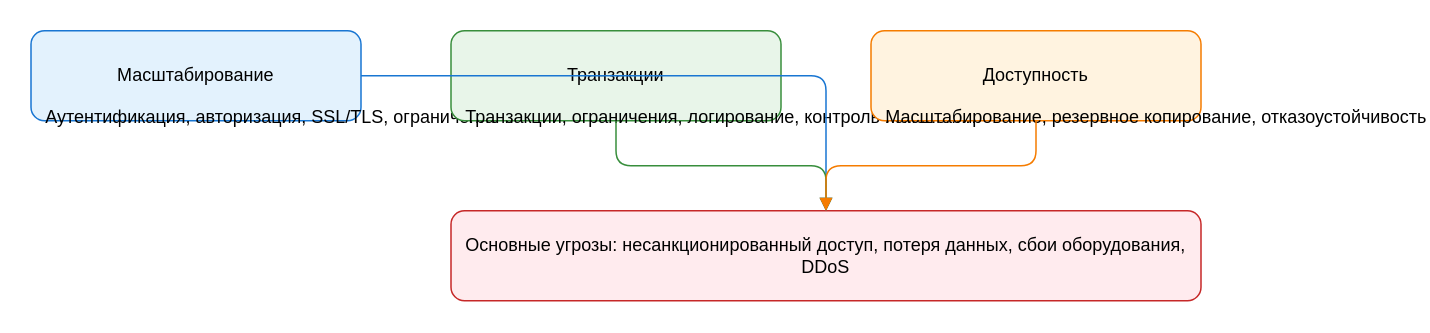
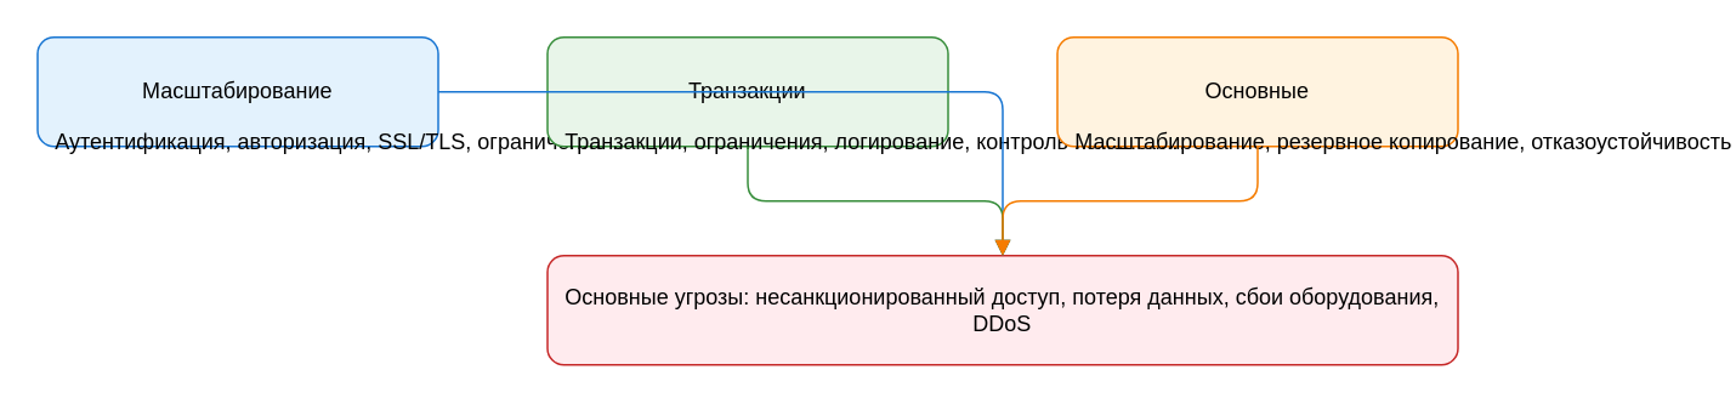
  <mxCell id="0" />
  <mxCell id="1" parent="0" />
  <mxCell id="2" value="Масштабирование" style="rounded=1;whiteSpace=wrap;html=1;fillColor=#E3F2FD;strokeColor=#1976D2;" vertex="1" parent="1"><mxGeometry x="20" y="20" width="220" height="60" as="geometry" /></mxCell>
  <mxCell id="3" value="Аутентификация, авторизация, SSL/TLS, ограничение IP" style="text;strokeColor=none;fillColor=none;align=left;verticalAlign=top;spacingLeft=8;spacingTop=4;" vertex="1" parent="2"><mxGeometry y="40" width="220" height="20" as="geometry" /></mxCell>
  <mxCell id="4" value="Транзакции" style="rounded=1;whiteSpace=wrap;html=1;fillColor=#E8F5E9;strokeColor=#388E3C;" vertex="1" parent="1"><mxGeometry x="300" y="20" width="220" height="60" as="geometry" /></mxCell>
  <mxCell id="5" value="Транзакции, ограничения, логирование, контроль изменений" style="text;strokeColor=none;fillColor=none;align=left;verticalAlign=top;spacingLeft=8;spacingTop=4;" vertex="1" parent="4"><mxGeometry y="40" width="220" height="20" as="geometry" /></mxCell>
- <mxCell id="6" value="Доступность" style="rounded=1;whiteSpace=wrap;html=1;fillColor=#FFF3E0;strokeColor=#F57C00;" vertex="1" parent="1"><mxGeometry x="580" y="20" width="220" height="60" as="geometry" /></mxCell>
+ <mxCell id="6" value="Основные" style="rounded=1;whiteSpace=wrap;html=1;fillColor=#FFF3E0;strokeColor=#F57C00;" vertex="1" parent="1"><mxGeometry x="580" y="20" width="220" height="60" as="geometry" /></mxCell>
  <mxCell id="7" value="Масштабирование, резервное копирование, отказоустойчивость" style="text;strokeColor=none;fillColor=none;align=left;verticalAlign=top;spacingLeft=8;spacingTop=4;" vertex="1" parent="6"><mxGeometry y="40" width="220" height="20" as="geometry" /></mxCell>
  <mxCell id="8" value="Основные угрозы: несанкционированный доступ, потеря данных, сбои оборудования, DDoS" style="rounded=1;whiteSpace=wrap;html=1;fillColor=#FFEBEE;strokeColor=#C62828;" vertex="1" parent="1"><mxGeometry x="300" y="140" width="500" height="60" as="geometry" /></mxCell>
  <mxCell id="9" style="edgeStyle=orthogonalEdgeStyle;endArrow=block;endFill=1;strokeColor=#1976D2;" edge="1" parent="1" source="2" target="8"><mxGeometry relative="1" as="geometry" /></mxCell>
  <mxCell id="10" style="edgeStyle=orthogonalEdgeStyle;endArrow=block;endFill=1;strokeColor=#388E3C;" edge="1" parent="1" source="4" target="8"><mxGeometry relative="1" as="geometry" /></mxCell>
  <mxCell id="11" style="edgeStyle=orthogonalEdgeStyle;endArrow=block;endFill=1;strokeColor=#F57C00;" edge="1" parent="1" source="6" target="8"><mxGeometry relative="1" as="geometry" /></mxCell>
